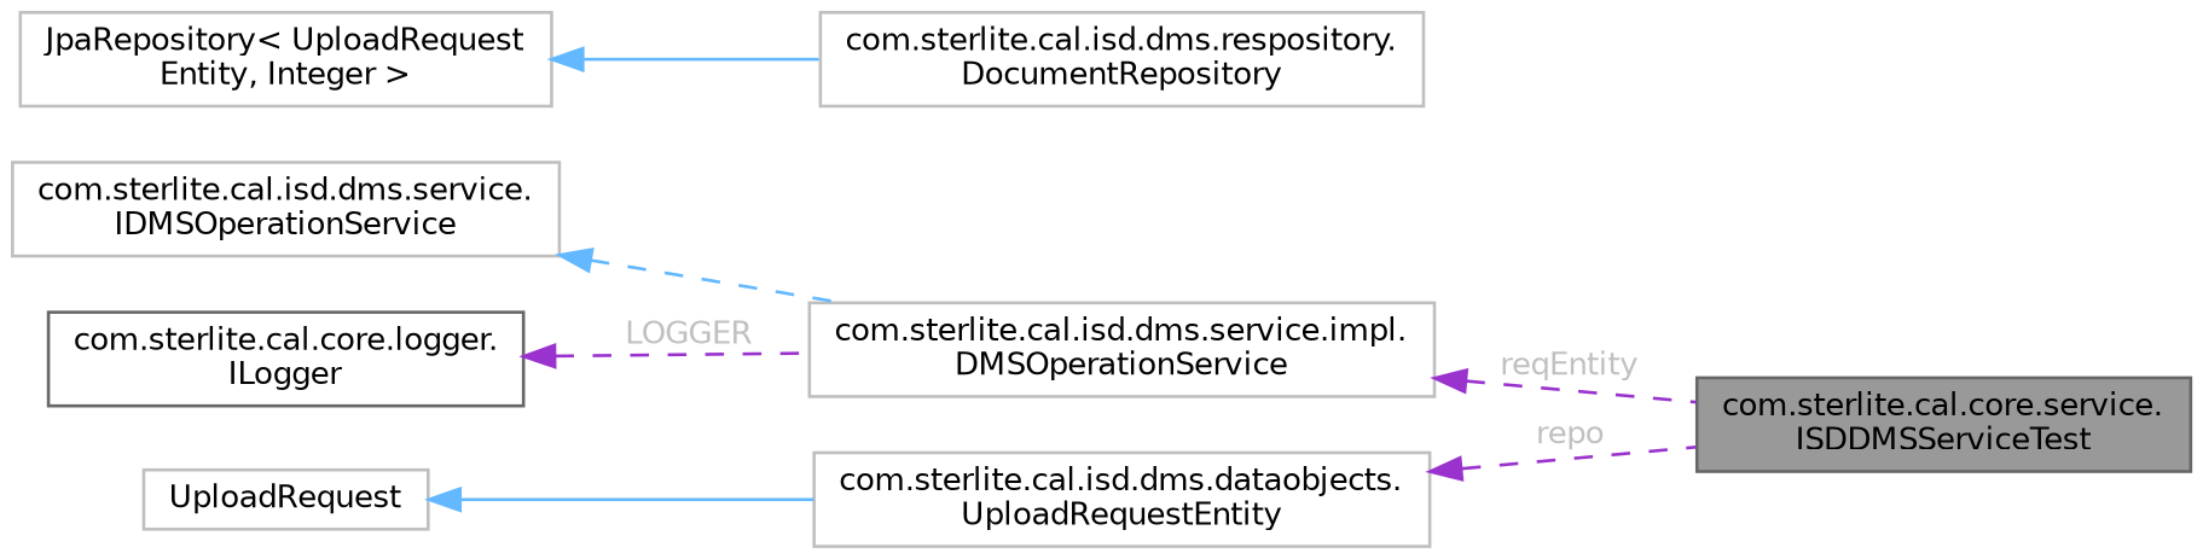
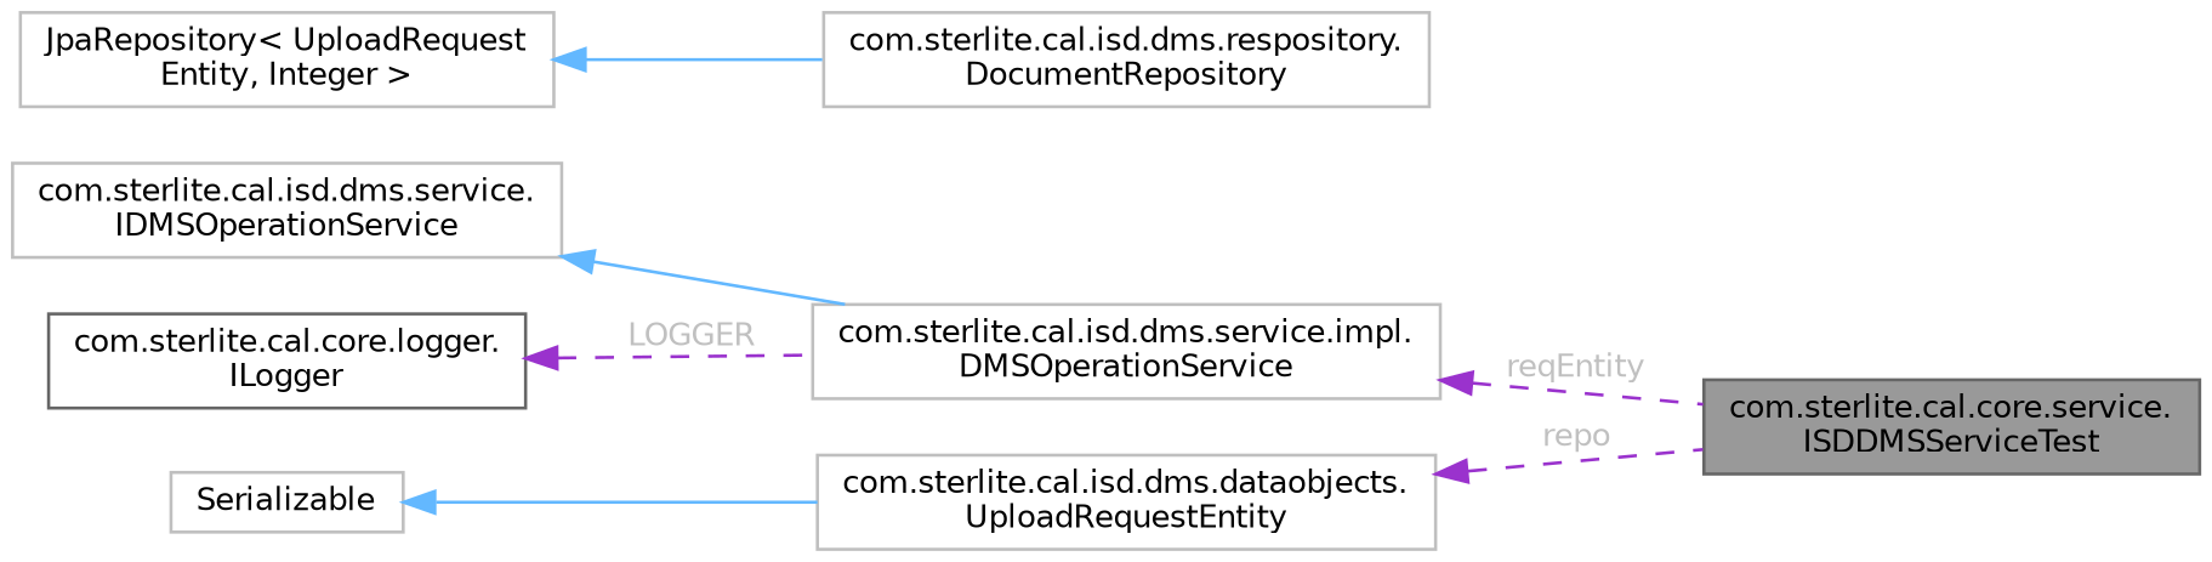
  digraph {
    rankdir=LR
    node [color=grey75 fillcolor=white fontname=Helvetica fontsize=10 shape=box style=filled]
    edge [color=darkorchid3 dir=back fontname=Helvetica fontsize=10 labelfontname=Helvetica labelfontsize=10 style=dashed]
    n1 [color=gray40 fillcolor=grey60 fontcolor=black height=0.2 label="com.sterlite.cal.core.service.\lISDDMSServiceTest" width=0.4]
    n2 [height=0.2 label="com.sterlite.cal.isd.dms.service.impl.\lDMSOperationService" width=0.4]
    n3 [height=0.2 label="com.sterlite.cal.isd.dms.service.\lIDMSOperationService" width=0.4]
    n4 [color=gray40 height=0.2 label="com.sterlite.cal.core.logger.\lILogger" width=0.4]
    n5 [height=0.2 label="com.sterlite.cal.isd.dms.respository.\lDocumentRepository" width=0.4]
    n6 [height=0.2 label="JpaRepository\< UploadRequest\lEntity, Integer \>" width=0.4]
    n7 [height=0.2 label="com.sterlite.cal.isd.dms.dataobjects.\lUploadRequestEntity" width=0.4]
-   n8 [height=0.2 label=UploadRequest width=0.4]
+   n8 [height=0.2 label=Serializable width=0.4]
    n2 -> n1 [fontcolor=grey label=" reqEntity"]
-   n3 -> n2 [color=steelblue1]
+   n3 -> n2 [color=steelblue1 style=solid]
    n4 -> n2 [fontcolor=grey label=" LOGGER"]
    n6 -> n5 [color=steelblue1 style=solid]
    n7 -> n1 [fontcolor=grey label=" repo"]
    n8 -> n7 [color=steelblue1 style=solid]
  }
